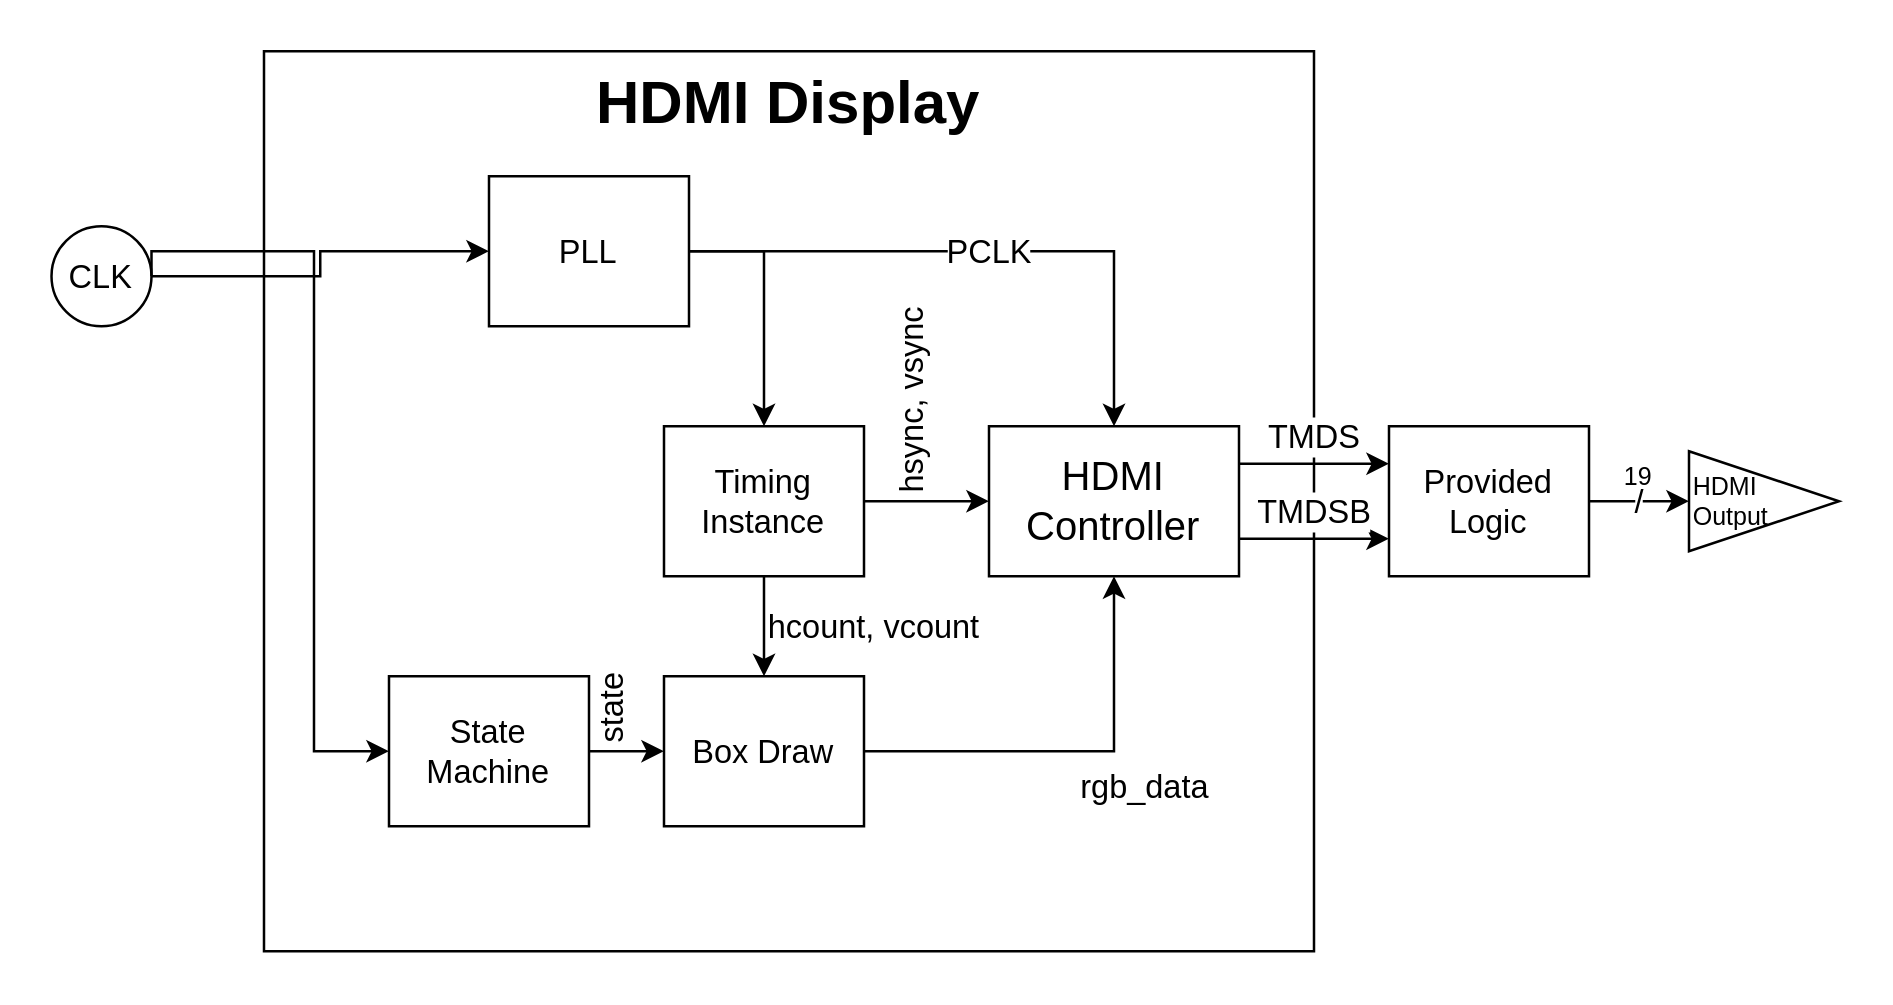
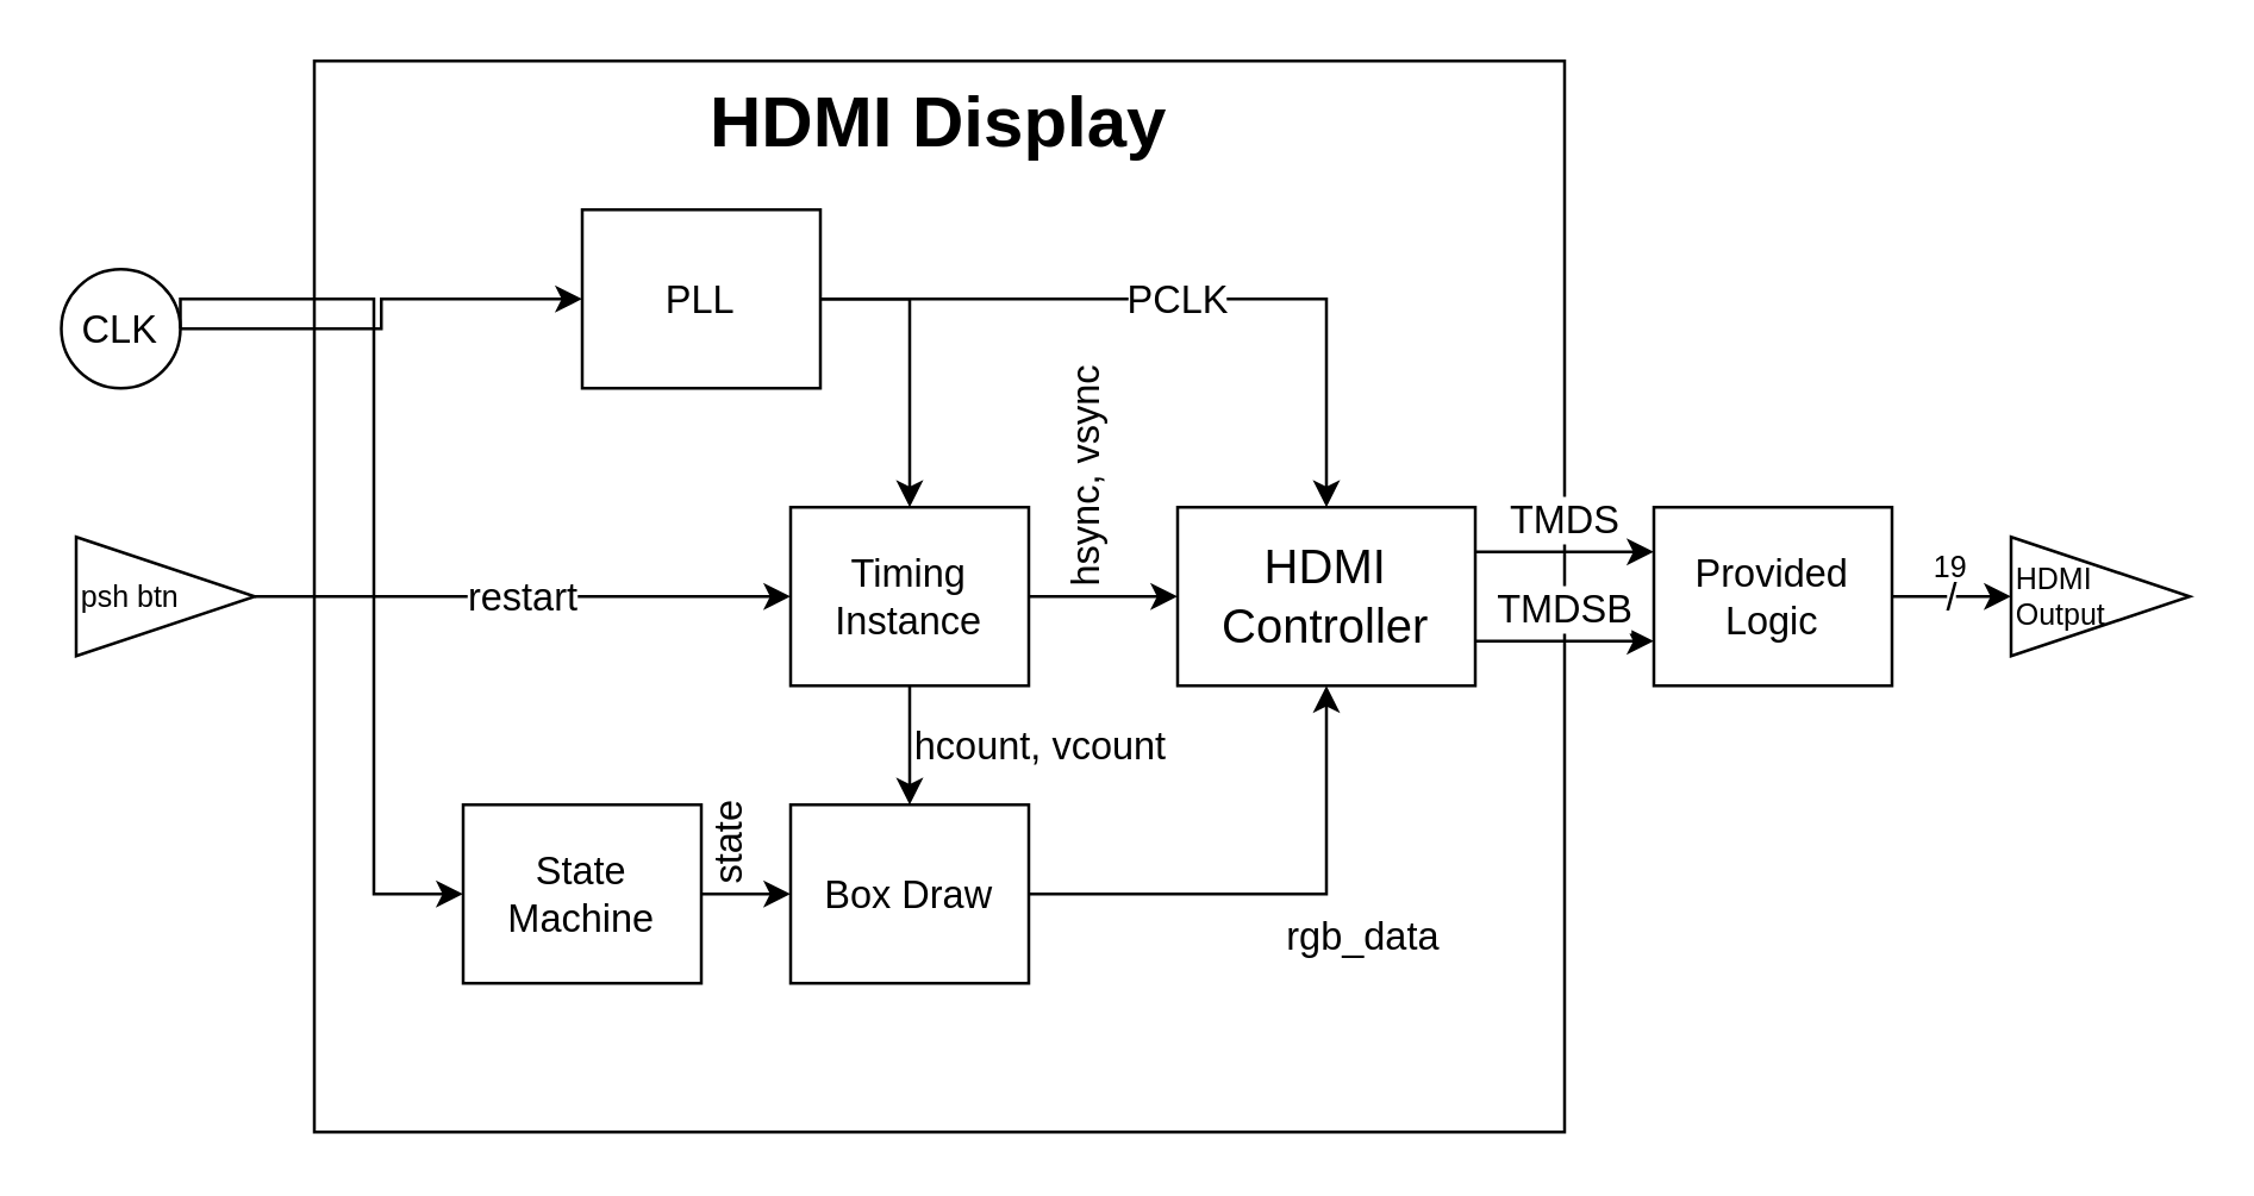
  <mxCell id="0" />
  <mxCell id="1" parent="0" />
  <mxCell id="2" value="HDMI Display" style="rounded=0;whiteSpace=wrap;html=1;fontSize=24;fontStyle=1;verticalAlign=top;fillColor=none;align=center;" vertex="1" parent="1"><mxGeometry x="105" y="20" width="420" height="360" as="geometry" /></mxCell>
  <mxCell id="3" value="TMDS" style="edgeStyle=orthogonalEdgeStyle;rounded=0;orthogonalLoop=1;jettySize=auto;html=1;exitX=1;exitY=0.25;exitDx=0;exitDy=0;fontSize=13;align=center;entryX=0;entryY=0.25;entryDx=0;entryDy=0;verticalAlign=bottom;" edge="1" parent="1" source="5" target="22"><mxGeometry relative="1" as="geometry"><mxPoint x="555" y="185.333" as="targetPoint" /></mxGeometry></mxCell>
  <mxCell id="4" value="TMDSB" style="edgeStyle=orthogonalEdgeStyle;rounded=0;orthogonalLoop=1;jettySize=auto;html=1;exitX=1;exitY=0.75;exitDx=0;exitDy=0;fontSize=13;align=center;entryX=0;entryY=0.75;entryDx=0;entryDy=0;verticalAlign=bottom;" edge="1" parent="1" source="5" target="22"><mxGeometry relative="1" as="geometry"><mxPoint x="555" y="215.333" as="targetPoint" /></mxGeometry></mxCell>
  <mxCell id="5" value="HDMI Controller" style="rounded=0;whiteSpace=wrap;html=1;fillColor=none;fontSize=16;align=center;" vertex="1" parent="1"><mxGeometry x="395" y="170" width="100" height="60" as="geometry" /></mxCell>
  <mxCell id="6" style="edgeStyle=orthogonalEdgeStyle;rounded=0;orthogonalLoop=1;jettySize=auto;html=1;exitX=1;exitY=0.5;exitDx=0;exitDy=0;entryX=0.5;entryY=0;entryDx=0;entryDy=0;fontSize=13;" edge="1" parent="1" source="8" target="14"><mxGeometry relative="1" as="geometry" /></mxCell>
  <mxCell id="7" value="PCLK" style="edgeStyle=orthogonalEdgeStyle;rounded=0;orthogonalLoop=1;jettySize=auto;html=1;exitX=1;exitY=0.5;exitDx=0;exitDy=0;entryX=0.5;entryY=0;entryDx=0;entryDy=0;fontSize=13;" edge="1" parent="1" source="8" target="5"><mxGeometry relative="1" as="geometry" /></mxCell>
  <mxCell id="8" value="PLL" style="rounded=0;whiteSpace=wrap;html=1;fillColor=none;fontSize=13;align=center;" vertex="1" parent="1"><mxGeometry x="195" y="70" width="80" height="60" as="geometry" /></mxCell>
  <mxCell id="9" style="edgeStyle=orthogonalEdgeStyle;rounded=0;orthogonalLoop=1;jettySize=auto;html=1;exitX=1;exitY=0.5;exitDx=0;exitDy=0;entryX=0;entryY=0.5;entryDx=0;entryDy=0;fontSize=13;" edge="1" parent="1" source="11" target="8"><mxGeometry relative="1" as="geometry" /></mxCell>
  <mxCell id="10" style="edgeStyle=orthogonalEdgeStyle;rounded=0;orthogonalLoop=1;jettySize=auto;html=1;exitX=1;exitY=0.5;exitDx=0;exitDy=0;entryX=0;entryY=0.5;entryDx=0;entryDy=0;fontSize=13;" edge="1" parent="1" source="11" target="18"><mxGeometry relative="1" as="geometry"><Array as="points"><mxPoint x="125" y="100" /><mxPoint x="125" y="300" /></Array></mxGeometry></mxCell>
  <mxCell id="11" value="CLK" style="ellipse;whiteSpace=wrap;html=1;aspect=fixed;fillColor=none;fontSize=13;align=center;" vertex="1" parent="1"><mxGeometry x="20" y="90" width="40" height="40" as="geometry" /></mxCell>
  <mxCell id="12" value="hcount, vcount" style="edgeStyle=orthogonalEdgeStyle;rounded=0;orthogonalLoop=1;jettySize=auto;html=1;exitX=0.5;exitY=1;exitDx=0;exitDy=0;entryX=0.5;entryY=0;entryDx=0;entryDy=0;fontSize=13;verticalAlign=middle;align=left;" edge="1" parent="1" source="14" target="20"><mxGeometry relative="1" as="geometry" /></mxCell>
  <mxCell id="13" value="hsync, vsync" style="edgeStyle=orthogonalEdgeStyle;rounded=0;orthogonalLoop=1;jettySize=auto;html=1;exitX=1;exitY=0.5;exitDx=0;exitDy=0;entryX=0;entryY=0.5;entryDx=0;entryDy=0;fontSize=13;align=left;horizontal=0;verticalAlign=bottom;" edge="1" parent="1" source="14" target="5"><mxGeometry relative="1" as="geometry" /></mxCell>
  <mxCell id="14" value="Timing Instance" style="rounded=0;whiteSpace=wrap;html=1;fillColor=none;fontSize=13;align=center;" vertex="1" parent="1"><mxGeometry x="265" y="170" width="80" height="60" as="geometry" /></mxCell>
+ <mxCell id="15" value="restart" style="edgeStyle=orthogonalEdgeStyle;rounded=0;orthogonalLoop=1;jettySize=auto;html=1;exitX=1;exitY=0.5;exitDx=0;exitDy=0;entryX=0;entryY=0.5;entryDx=0;entryDy=0;fontSize=13;" edge="1" parent="1" source="16" target="14"><mxGeometry relative="1" as="geometry" /></mxCell>
+ <mxCell id="16" value="psh btn" style="triangle;whiteSpace=wrap;html=1;fillColor=none;fontSize=10;align=left;" vertex="1" parent="1"><mxGeometry x="25" y="180" width="60" height="40" as="geometry" /></mxCell>
  <mxCell id="17" value="state" style="edgeStyle=orthogonalEdgeStyle;rounded=0;orthogonalLoop=1;jettySize=auto;html=1;fontSize=13;align=left;horizontal=0;verticalAlign=bottom;" edge="1" parent="1" source="18" target="20"><mxGeometry relative="1" as="geometry" /></mxCell>
  <mxCell id="18" value="State Machine" style="rounded=0;whiteSpace=wrap;html=1;fillColor=none;fontSize=13;align=center;" vertex="1" parent="1"><mxGeometry x="155" y="270" width="80" height="60" as="geometry" /></mxCell>
  <mxCell id="19" value="rgb_data" style="edgeStyle=orthogonalEdgeStyle;rounded=0;orthogonalLoop=1;jettySize=auto;html=1;exitX=1;exitY=0.5;exitDx=0;exitDy=0;entryX=0.5;entryY=1;entryDx=0;entryDy=0;fontSize=13;align=left;verticalAlign=top;" edge="1" parent="1" source="20" target="5"><mxGeometry relative="1" as="geometry" /></mxCell>
  <mxCell id="20" value="Box Draw" style="rounded=0;whiteSpace=wrap;html=1;fillColor=none;fontSize=13;align=center;" vertex="1" parent="1"><mxGeometry x="265" y="270" width="80" height="60" as="geometry" /></mxCell>
  <mxCell id="21" value="/" style="edgeStyle=orthogonalEdgeStyle;rounded=0;orthogonalLoop=1;jettySize=auto;html=1;exitX=1;exitY=0.5;exitDx=0;exitDy=0;fontSize=13;align=center;" edge="1" parent="1" source="22" target="23"><mxGeometry relative="1" as="geometry"><mxPoint x="665.333" y="200.333" as="targetPoint" /></mxGeometry></mxCell>
  <mxCell id="22" value="Provided Logic" style="rounded=0;whiteSpace=wrap;html=1;fillColor=none;fontSize=13;align=center;" vertex="1" parent="1"><mxGeometry x="555" y="170" width="80" height="60" as="geometry" /></mxCell>
  <mxCell id="23" value="HDMI Output" style="triangle;whiteSpace=wrap;html=1;align=left;fontSize=10;" vertex="1" parent="1"><mxGeometry x="675" y="180" width="60" height="40" as="geometry" /></mxCell>
  <mxCell id="24" value="19" style="text;html=1;strokeColor=none;fillColor=none;align=center;verticalAlign=middle;whiteSpace=wrap;rounded=0;fontSize=10;" vertex="1" parent="1"><mxGeometry x="635" y="180" width="40" height="20" as="geometry" /></mxCell>
